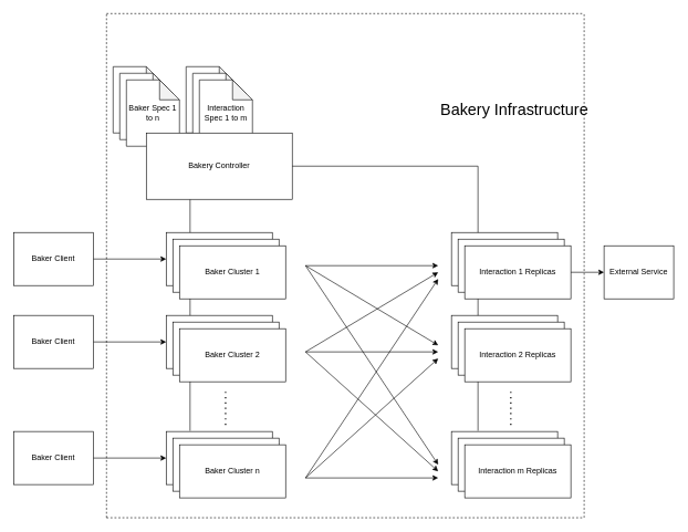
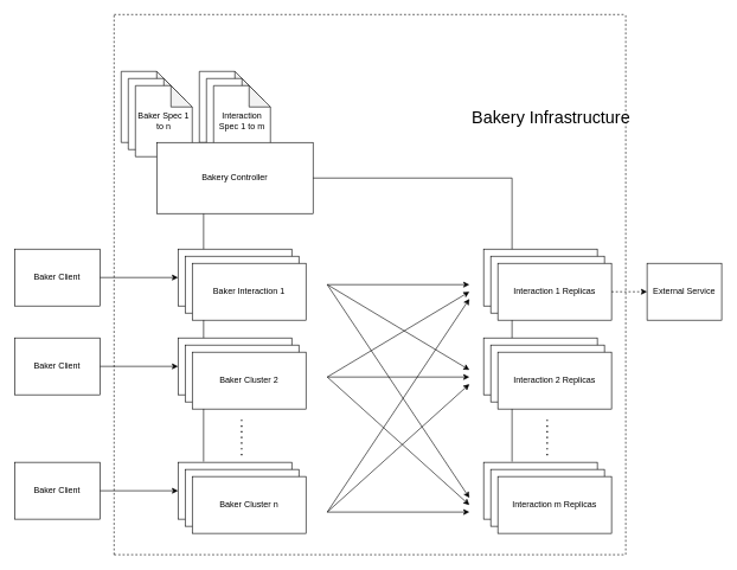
  <mxCell id="0" />
  <mxCell id="1" parent="0" />
  <mxCell id="2" value="" style="endArrow=none;html=1;exitX=0.156;exitY=-0.012;exitDx=0;exitDy=0;exitPerimeter=0;" edge="1" parent="1"><mxGeometry width="50" height="50" relative="1" as="geometry"><mxPoint x="720" y="649.04" as="sourcePoint" /><mxPoint x="720" y="250" as="targetPoint" /></mxGeometry></mxCell>
  <mxCell id="3" value="" style="endArrow=none;html=1;entryX=0.25;entryY=1;entryDx=0;entryDy=0;exitX=0.156;exitY=-0.012;exitDx=0;exitDy=0;exitPerimeter=0;" edge="1" parent="1"><mxGeometry width="50" height="50" relative="1" as="geometry"><mxPoint x="285.96" y="649.04" as="sourcePoint" /><mxPoint x="286" y="300" as="targetPoint" /></mxGeometry></mxCell>
  <mxCell id="4" value="" style="group" vertex="1" connectable="0" parent="1"><mxGeometry x="680" y="350" width="180" height="400" as="geometry" /></mxCell>
  <mxCell id="5" value="" style="group" vertex="1" connectable="0" parent="4"><mxGeometry width="180" height="100" as="geometry" /></mxCell>
  <mxCell id="6" value="Interaction A Replicas" style="whiteSpace=wrap;html=1;" vertex="1" parent="5"><mxGeometry width="160" height="80" as="geometry" /></mxCell>
  <mxCell id="7" value="Interaction A Replicas" style="whiteSpace=wrap;html=1;" vertex="1" parent="5"><mxGeometry x="10" y="10" width="160" height="80" as="geometry" /></mxCell>
  <mxCell id="8" value="Interaction 1 Replicas" style="whiteSpace=wrap;html=1;" vertex="1" parent="5"><mxGeometry x="20" y="20" width="160" height="80" as="geometry" /></mxCell>
  <mxCell id="9" value="" style="group" vertex="1" connectable="0" parent="4"><mxGeometry y="125" width="180" height="100" as="geometry" /></mxCell>
  <mxCell id="10" value="Interaction A Replicas" style="whiteSpace=wrap;html=1;" vertex="1" parent="9"><mxGeometry width="160" height="80" as="geometry" /></mxCell>
  <mxCell id="11" value="Interaction A Replicas" style="whiteSpace=wrap;html=1;" vertex="1" parent="9"><mxGeometry x="10" y="10" width="160" height="80" as="geometry" /></mxCell>
  <mxCell id="12" value="Interaction 2 Replicas" style="whiteSpace=wrap;html=1;" vertex="1" parent="9"><mxGeometry x="20" y="20" width="160" height="80" as="geometry" /></mxCell>
  <mxCell id="13" value="" style="group" vertex="1" connectable="0" parent="4"><mxGeometry y="300" width="180" height="100" as="geometry" /></mxCell>
  <mxCell id="14" value="Interaction A Replicas" style="whiteSpace=wrap;html=1;" vertex="1" parent="13"><mxGeometry width="160" height="80" as="geometry" /></mxCell>
  <mxCell id="15" value="Interaction A Replicas" style="whiteSpace=wrap;html=1;" vertex="1" parent="13"><mxGeometry x="10" y="10" width="160" height="80" as="geometry" /></mxCell>
  <mxCell id="16" value="Interaction m Replicas" style="whiteSpace=wrap;html=1;" vertex="1" parent="13"><mxGeometry x="20" y="20" width="160" height="80" as="geometry" /></mxCell>
  <mxCell id="17" value="" style="endArrow=none;dashed=1;html=1;dashPattern=1 3;strokeWidth=2;" edge="1" parent="4"><mxGeometry width="50" height="50" relative="1" as="geometry"><mxPoint x="89.5" y="290" as="sourcePoint" /><mxPoint x="89.5" y="240" as="targetPoint" /></mxGeometry></mxCell>
  <mxCell id="18" value="" style="group" vertex="1" connectable="0" parent="1"><mxGeometry x="250" y="350" width="180" height="400" as="geometry" /></mxCell>
  <mxCell id="19" value="" style="group" vertex="1" connectable="0" parent="18"><mxGeometry width="180" height="100" as="geometry" /></mxCell>
  <mxCell id="20" value="Interaction A Replicas" style="whiteSpace=wrap;html=1;" vertex="1" parent="19"><mxGeometry width="160" height="80" as="geometry" /></mxCell>
  <mxCell id="21" value="Interaction A Replicas" style="whiteSpace=wrap;html=1;" vertex="1" parent="19"><mxGeometry x="10" y="10" width="160" height="80" as="geometry" /></mxCell>
- <mxCell id="22" value="Baker Cluster 1" style="whiteSpace=wrap;html=1;" vertex="1" parent="19"><mxGeometry x="20" y="20" width="160" height="80" as="geometry" /></mxCell>
+ <mxCell id="22" value="Baker Interaction 1" style="whiteSpace=wrap;html=1;" vertex="1" parent="19"><mxGeometry x="20" y="20" width="160" height="80" as="geometry" /></mxCell>
  <mxCell id="23" value="" style="group" vertex="1" connectable="0" parent="18"><mxGeometry y="125" width="180" height="100" as="geometry" /></mxCell>
  <mxCell id="24" value="Interaction A Replicas" style="whiteSpace=wrap;html=1;" vertex="1" parent="23"><mxGeometry width="160" height="80" as="geometry" /></mxCell>
  <mxCell id="25" value="Interaction A Replicas" style="whiteSpace=wrap;html=1;" vertex="1" parent="23"><mxGeometry x="10" y="10" width="160" height="80" as="geometry" /></mxCell>
  <mxCell id="26" value="Baker Cluster 2" style="whiteSpace=wrap;html=1;" vertex="1" parent="23"><mxGeometry x="20" y="20" width="160" height="80" as="geometry" /></mxCell>
  <mxCell id="27" value="" style="group" vertex="1" connectable="0" parent="18"><mxGeometry y="300" width="180" height="100" as="geometry" /></mxCell>
  <mxCell id="28" value="Interaction A Replicas" style="whiteSpace=wrap;html=1;" vertex="1" parent="27"><mxGeometry width="160" height="80" as="geometry" /></mxCell>
  <mxCell id="29" value="Interaction A Replicas" style="whiteSpace=wrap;html=1;" vertex="1" parent="27"><mxGeometry x="10" y="10" width="160" height="80" as="geometry" /></mxCell>
  <mxCell id="30" value="Baker Cluster n" style="whiteSpace=wrap;html=1;" vertex="1" parent="27"><mxGeometry x="20" y="20" width="160" height="80" as="geometry" /></mxCell>
  <mxCell id="31" value="" style="endArrow=none;dashed=1;html=1;dashPattern=1 3;strokeWidth=2;" edge="1" parent="18"><mxGeometry width="50" height="50" relative="1" as="geometry"><mxPoint x="89.5" y="290" as="sourcePoint" /><mxPoint x="89.5" y="240" as="targetPoint" /></mxGeometry></mxCell>
  <mxCell id="32" value="" style="endArrow=classic;html=1;" edge="1" parent="1"><mxGeometry width="50" height="50" relative="1" as="geometry"><mxPoint x="460" y="720" as="sourcePoint" /><mxPoint x="660" y="420" as="targetPoint" /></mxGeometry></mxCell>
  <mxCell id="33" value="" style="endArrow=classic;html=1;" edge="1" parent="1"><mxGeometry width="50" height="50" relative="1" as="geometry"><mxPoint x="460" y="720" as="sourcePoint" /><mxPoint x="660" y="540" as="targetPoint" /></mxGeometry></mxCell>
  <mxCell id="34" value="" style="endArrow=classic;html=1;" edge="1" parent="1"><mxGeometry width="50" height="50" relative="1" as="geometry"><mxPoint x="460" y="720" as="sourcePoint" /><mxPoint x="660" y="720" as="targetPoint" /></mxGeometry></mxCell>
  <mxCell id="35" value="" style="endArrow=classic;html=1;" edge="1" parent="1"><mxGeometry width="50" height="50" relative="1" as="geometry"><mxPoint x="460" y="530" as="sourcePoint" /><mxPoint x="660" y="530" as="targetPoint" /></mxGeometry></mxCell>
  <mxCell id="36" value="" style="endArrow=classic;html=1;" edge="1" parent="1"><mxGeometry width="50" height="50" relative="1" as="geometry"><mxPoint x="460" y="400" as="sourcePoint" /><mxPoint x="660" y="400" as="targetPoint" /></mxGeometry></mxCell>
  <mxCell id="37" value="" style="endArrow=classic;html=1;" edge="1" parent="1"><mxGeometry width="50" height="50" relative="1" as="geometry"><mxPoint x="460" y="530" as="sourcePoint" /><mxPoint x="660" y="710" as="targetPoint" /></mxGeometry></mxCell>
  <mxCell id="38" value="" style="endArrow=classic;html=1;" edge="1" parent="1"><mxGeometry width="50" height="50" relative="1" as="geometry"><mxPoint x="460" y="400" as="sourcePoint" /><mxPoint x="660" y="700" as="targetPoint" /></mxGeometry></mxCell>
  <mxCell id="39" value="" style="endArrow=classic;html=1;" edge="1" parent="1"><mxGeometry width="50" height="50" relative="1" as="geometry"><mxPoint x="460" y="400" as="sourcePoint" /><mxPoint x="660" y="520" as="targetPoint" /></mxGeometry></mxCell>
  <mxCell id="40" value="" style="endArrow=classic;html=1;" edge="1" parent="1"><mxGeometry width="50" height="50" relative="1" as="geometry"><mxPoint x="460" y="530" as="sourcePoint" /><mxPoint x="660" y="410" as="targetPoint" /></mxGeometry></mxCell>
  <mxCell id="41" value="" style="shape=note;whiteSpace=wrap;html=1;backgroundOutline=1;darkOpacity=0.05;" vertex="1" parent="1"><mxGeometry x="170" y="100" width="80" height="100" as="geometry" /></mxCell>
  <mxCell id="42" value="" style="shape=note;whiteSpace=wrap;html=1;backgroundOutline=1;darkOpacity=0.05;" vertex="1" parent="1"><mxGeometry x="180" y="110" width="80" height="100" as="geometry" /></mxCell>
  <mxCell id="43" value="Baker Spec 1 to n" style="shape=note;whiteSpace=wrap;html=1;backgroundOutline=1;darkOpacity=0.05;" vertex="1" parent="1"><mxGeometry x="190" y="120" width="80" height="100" as="geometry" /></mxCell>
  <mxCell id="44" value="" style="shape=note;whiteSpace=wrap;html=1;backgroundOutline=1;darkOpacity=0.05;" vertex="1" parent="1"><mxGeometry x="280" y="100" width="80" height="100" as="geometry" /></mxCell>
  <mxCell id="45" value="" style="shape=note;whiteSpace=wrap;html=1;backgroundOutline=1;darkOpacity=0.05;" vertex="1" parent="1"><mxGeometry x="290" y="110" width="80" height="100" as="geometry" /></mxCell>
  <mxCell id="46" value="Interaction Spec 1 to m" style="shape=note;whiteSpace=wrap;html=1;backgroundOutline=1;darkOpacity=0.05;" vertex="1" parent="1"><mxGeometry x="300" y="120" width="80" height="100" as="geometry" /></mxCell>
  <mxCell id="47" value="Bakery Controller" style="rounded=0;whiteSpace=wrap;html=1;" vertex="1" parent="1"><mxGeometry x="220" y="200" width="220" height="100" as="geometry" /></mxCell>
  <mxCell id="48" value="" style="endArrow=none;html=1;exitX=1;exitY=0.5;exitDx=0;exitDy=0;" edge="1" parent="1" source="47"><mxGeometry width="50" height="50" relative="1" as="geometry"><mxPoint x="570" y="290" as="sourcePoint" /><mxPoint x="720" y="250" as="targetPoint" /></mxGeometry></mxCell>
  <mxCell id="49" style="edgeStyle=orthogonalEdgeStyle;rounded=0;orthogonalLoop=1;jettySize=auto;html=1;exitX=1;exitY=0.5;exitDx=0;exitDy=0;entryX=0;entryY=0.5;entryDx=0;entryDy=0;" edge="1" parent="1" source="50" target="20"><mxGeometry relative="1" as="geometry" /></mxCell>
  <mxCell id="50" value="Baker Client" style="rounded=0;whiteSpace=wrap;html=1;" vertex="1" parent="1"><mxGeometry x="20" y="350" width="120" height="80" as="geometry" /></mxCell>
  <mxCell id="51" style="edgeStyle=orthogonalEdgeStyle;rounded=0;orthogonalLoop=1;jettySize=auto;html=1;exitX=1;exitY=0.5;exitDx=0;exitDy=0;entryX=0;entryY=0.5;entryDx=0;entryDy=0;" edge="1" parent="1" source="52" target="24"><mxGeometry relative="1" as="geometry" /></mxCell>
  <mxCell id="52" value="Baker Client" style="rounded=0;whiteSpace=wrap;html=1;" vertex="1" parent="1"><mxGeometry x="20" y="475" width="120" height="80" as="geometry" /></mxCell>
  <mxCell id="53" style="edgeStyle=orthogonalEdgeStyle;rounded=0;orthogonalLoop=1;jettySize=auto;html=1;exitX=1;exitY=0.5;exitDx=0;exitDy=0;entryX=0;entryY=0.5;entryDx=0;entryDy=0;" edge="1" parent="1" source="54" target="28"><mxGeometry relative="1" as="geometry" /></mxCell>
  <mxCell id="54" value="Baker Client" style="rounded=0;whiteSpace=wrap;html=1;" vertex="1" parent="1"><mxGeometry x="20" y="650" width="120" height="80" as="geometry" /></mxCell>
  <mxCell id="55" value="" style="endArrow=none;dashed=1;html=1;" edge="1" parent="1"><mxGeometry width="50" height="50" relative="1" as="geometry"><mxPoint x="160" y="780" as="sourcePoint" /><mxPoint x="160" y="20" as="targetPoint" /></mxGeometry></mxCell>
  <mxCell id="56" value="" style="endArrow=none;dashed=1;html=1;" edge="1" parent="1"><mxGeometry width="50" height="50" relative="1" as="geometry"><mxPoint x="880" y="780" as="sourcePoint" /><mxPoint x="880" y="20" as="targetPoint" /></mxGeometry></mxCell>
  <mxCell id="57" value="" style="endArrow=none;dashed=1;html=1;" edge="1" parent="1"><mxGeometry width="50" height="50" relative="1" as="geometry"><mxPoint x="160" y="780" as="sourcePoint" /><mxPoint x="880" y="780" as="targetPoint" /></mxGeometry></mxCell>
  <mxCell id="58" value="" style="endArrow=none;dashed=1;html=1;" edge="1" parent="1"><mxGeometry width="50" height="50" relative="1" as="geometry"><mxPoint x="160" y="20" as="sourcePoint" /><mxPoint x="880" y="20" as="targetPoint" /></mxGeometry></mxCell>
  <mxCell id="59" value="&lt;font style=&quot;font-size: 24px&quot;&gt;Bakery Infrastructure&lt;/font&gt;" style="text;html=1;strokeColor=none;fillColor=none;align=center;verticalAlign=middle;whiteSpace=wrap;rounded=0;" vertex="1" parent="1"><mxGeometry x="640" y="135" width="270" height="60" as="geometry" /></mxCell>
  <mxCell id="60" value="External Service" style="rounded=0;whiteSpace=wrap;html=1;" vertex="1" parent="1"><mxGeometry x="910" y="370" width="105" height="80" as="geometry" /></mxCell>
- <mxCell id="61" style="edgeStyle=orthogonalEdgeStyle;rounded=0;orthogonalLoop=1;jettySize=auto;html=1;exitX=1;exitY=0.5;exitDx=0;exitDy=0;entryX=0;entryY=0.5;entryDx=0;entryDy=0;" edge="1" parent="1" source="8" target="60"><mxGeometry relative="1" as="geometry" /></mxCell>
+ <mxCell id="61" style="edgeStyle=orthogonalEdgeStyle;rounded=0;orthogonalLoop=1;jettySize=auto;html=1;exitX=1;exitY=0.5;exitDx=0;exitDy=0;entryX=0;entryY=0.5;entryDx=0;entryDy=0;dashed=1;" edge="1" parent="1" source="8" target="60"><mxGeometry relative="1" as="geometry" /></mxCell>
